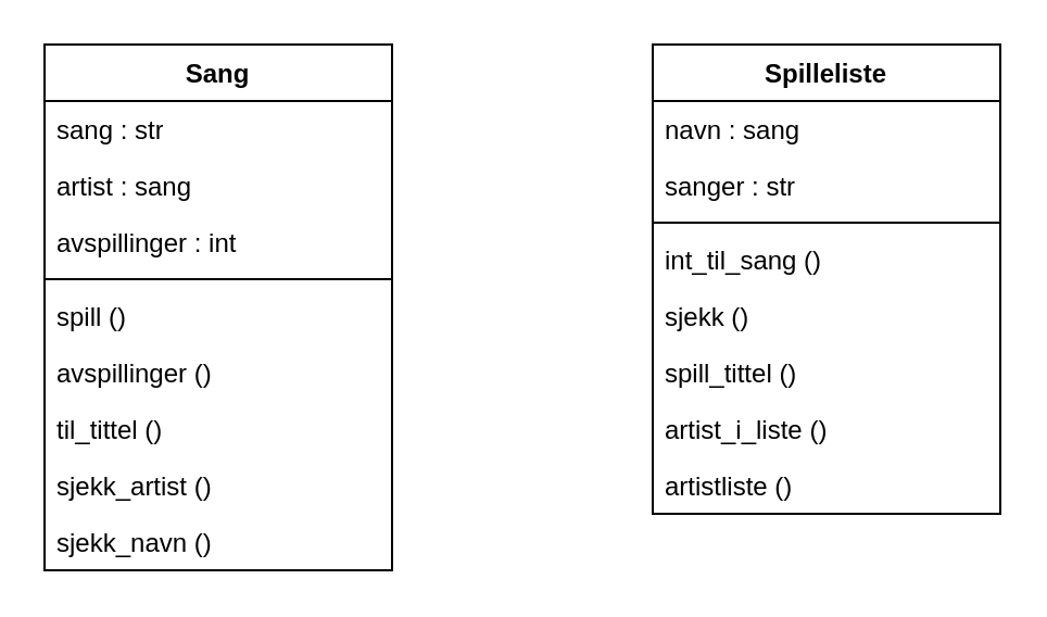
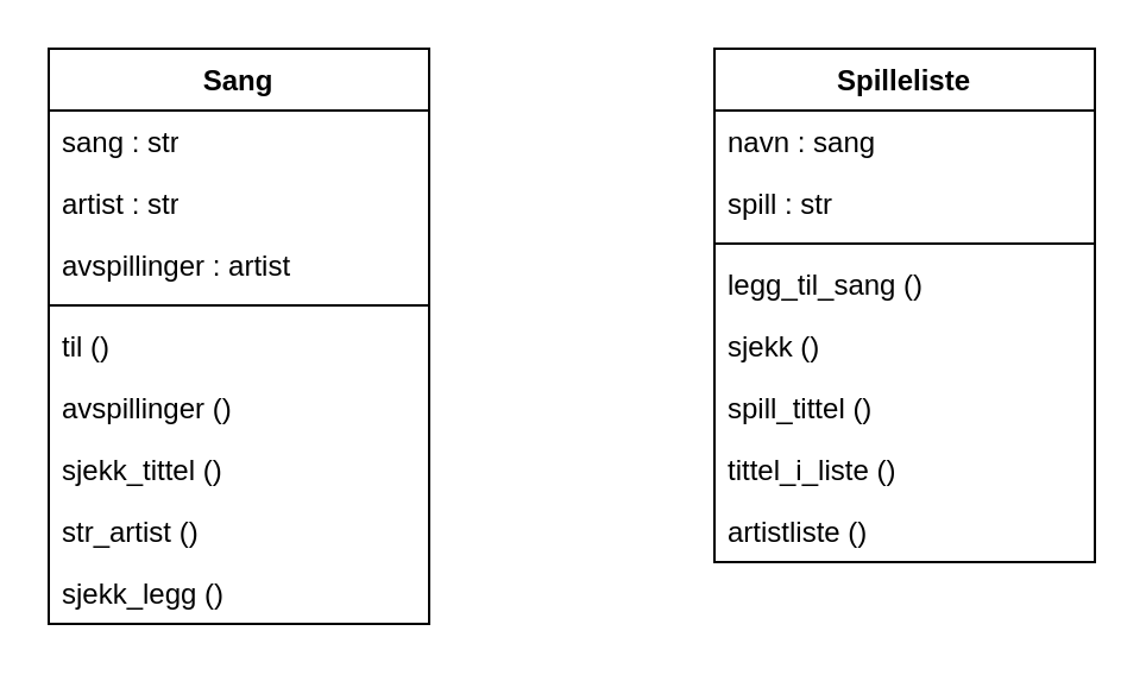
  <mxCell id="0" />
  <mxCell id="1" parent="0" />
  <mxCell id="2" value="Spilleliste" style="swimlane;fontStyle=1;align=center;verticalAlign=top;childLayout=stackLayout;horizontal=1;startSize=26;horizontalStack=0;resizeParent=1;resizeParentMax=0;resizeLast=0;collapsible=1;marginBottom=0;whiteSpace=wrap;html=1;" vertex="1" parent="1"><mxGeometry x="300" y="20" width="160" height="216" as="geometry" /></mxCell>
  <mxCell id="3" value="navn : sang" style="text;strokeColor=none;fillColor=none;align=left;verticalAlign=top;spacingLeft=4;spacingRight=4;overflow=hidden;rotatable=0;points=[[0,0.5],[1,0.5]];portConstraint=eastwest;whiteSpace=wrap;html=1;" vertex="1" parent="2"><mxGeometry y="26" width="160" height="26" as="geometry" /></mxCell>
- <mxCell id="4" value="sanger : str" style="text;strokeColor=none;fillColor=none;align=left;verticalAlign=top;spacingLeft=4;spacingRight=4;overflow=hidden;rotatable=0;points=[[0,0.5],[1,0.5]];portConstraint=eastwest;whiteSpace=wrap;html=1;" vertex="1" parent="2"><mxGeometry y="52" width="160" height="26" as="geometry" /></mxCell>
+ <mxCell id="4" value="spill : str" style="text;strokeColor=none;fillColor=none;align=left;verticalAlign=top;spacingLeft=4;spacingRight=4;overflow=hidden;rotatable=0;points=[[0,0.5],[1,0.5]];portConstraint=eastwest;whiteSpace=wrap;html=1;" vertex="1" parent="2"><mxGeometry y="52" width="160" height="26" as="geometry" /></mxCell>
  <mxCell id="5" value="" style="line;strokeWidth=1;fillColor=none;align=left;verticalAlign=middle;spacingTop=-1;spacingLeft=3;spacingRight=3;rotatable=0;labelPosition=right;points=[];portConstraint=eastwest;strokeColor=inherit;" vertex="1" parent="2"><mxGeometry y="78" width="160" height="8" as="geometry" /></mxCell>
- <mxCell id="6" value="int_til_sang ()" style="text;strokeColor=none;fillColor=none;align=left;verticalAlign=top;spacingLeft=4;spacingRight=4;overflow=hidden;rotatable=0;points=[[0,0.5],[1,0.5]];portConstraint=eastwest;whiteSpace=wrap;html=1;" vertex="1" parent="2"><mxGeometry y="86" width="160" height="26" as="geometry" /></mxCell>
+ <mxCell id="6" value="legg_til_sang ()" style="text;strokeColor=none;fillColor=none;align=left;verticalAlign=top;spacingLeft=4;spacingRight=4;overflow=hidden;rotatable=0;points=[[0,0.5],[1,0.5]];portConstraint=eastwest;whiteSpace=wrap;html=1;" vertex="1" parent="2"><mxGeometry y="86" width="160" height="26" as="geometry" /></mxCell>
  <mxCell id="7" value="sjekk ()" style="text;strokeColor=none;fillColor=none;align=left;verticalAlign=top;spacingLeft=4;spacingRight=4;overflow=hidden;rotatable=0;points=[[0,0.5],[1,0.5]];portConstraint=eastwest;whiteSpace=wrap;html=1;" vertex="1" parent="2"><mxGeometry y="112" width="160" height="26" as="geometry" /></mxCell>
  <mxCell id="8" value="spill_tittel ()" style="text;strokeColor=none;fillColor=none;align=left;verticalAlign=top;spacingLeft=4;spacingRight=4;overflow=hidden;rotatable=0;points=[[0,0.5],[1,0.5]];portConstraint=eastwest;whiteSpace=wrap;html=1;" vertex="1" parent="2"><mxGeometry y="138" width="160" height="26" as="geometry" /></mxCell>
- <mxCell id="9" value="artist_i_liste ()" style="text;strokeColor=none;fillColor=none;align=left;verticalAlign=top;spacingLeft=4;spacingRight=4;overflow=hidden;rotatable=0;points=[[0,0.5],[1,0.5]];portConstraint=eastwest;whiteSpace=wrap;html=1;" vertex="1" parent="2"><mxGeometry y="164" width="160" height="26" as="geometry" /></mxCell>
+ <mxCell id="9" value="tittel_i_liste ()" style="text;strokeColor=none;fillColor=none;align=left;verticalAlign=top;spacingLeft=4;spacingRight=4;overflow=hidden;rotatable=0;points=[[0,0.5],[1,0.5]];portConstraint=eastwest;whiteSpace=wrap;html=1;" vertex="1" parent="2"><mxGeometry y="164" width="160" height="26" as="geometry" /></mxCell>
  <mxCell id="10" value="artistliste ()" style="text;strokeColor=none;fillColor=none;align=left;verticalAlign=top;spacingLeft=4;spacingRight=4;overflow=hidden;rotatable=0;points=[[0,0.5],[1,0.5]];portConstraint=eastwest;whiteSpace=wrap;html=1;" vertex="1" parent="2"><mxGeometry y="190" width="160" height="26" as="geometry" /></mxCell>
  <mxCell id="11" value="Sang" style="swimlane;fontStyle=1;align=center;verticalAlign=top;childLayout=stackLayout;horizontal=1;startSize=26;horizontalStack=0;resizeParent=1;resizeParentMax=0;resizeLast=0;collapsible=1;marginBottom=0;whiteSpace=wrap;html=1;" vertex="1" parent="1"><mxGeometry x="20" y="20" width="160" height="242" as="geometry" /></mxCell>
  <mxCell id="12" value="sang : str" style="text;strokeColor=none;fillColor=none;align=left;verticalAlign=top;spacingLeft=4;spacingRight=4;overflow=hidden;rotatable=0;points=[[0,0.5],[1,0.5]];portConstraint=eastwest;whiteSpace=wrap;html=1;" vertex="1" parent="11"><mxGeometry y="26" width="160" height="26" as="geometry" /></mxCell>
- <mxCell id="13" value="artist : sang" style="text;strokeColor=none;fillColor=none;align=left;verticalAlign=top;spacingLeft=4;spacingRight=4;overflow=hidden;rotatable=0;points=[[0,0.5],[1,0.5]];portConstraint=eastwest;whiteSpace=wrap;html=1;" vertex="1" parent="11"><mxGeometry y="52" width="160" height="26" as="geometry" /></mxCell>
- <mxCell id="14" value="avspillinger : int" style="text;strokeColor=none;fillColor=none;align=left;verticalAlign=top;spacingLeft=4;spacingRight=4;overflow=hidden;rotatable=0;points=[[0,0.5],[1,0.5]];portConstraint=eastwest;whiteSpace=wrap;html=1;" vertex="1" parent="11"><mxGeometry y="78" width="160" height="26" as="geometry" /></mxCell>
+ <mxCell id="13" value="artist : str" style="text;strokeColor=none;fillColor=none;align=left;verticalAlign=top;spacingLeft=4;spacingRight=4;overflow=hidden;rotatable=0;points=[[0,0.5],[1,0.5]];portConstraint=eastwest;whiteSpace=wrap;html=1;" vertex="1" parent="11"><mxGeometry y="52" width="160" height="26" as="geometry" /></mxCell>
+ <mxCell id="14" value="avspillinger : artist" style="text;strokeColor=none;fillColor=none;align=left;verticalAlign=top;spacingLeft=4;spacingRight=4;overflow=hidden;rotatable=0;points=[[0,0.5],[1,0.5]];portConstraint=eastwest;whiteSpace=wrap;html=1;" vertex="1" parent="11"><mxGeometry y="78" width="160" height="26" as="geometry" /></mxCell>
  <mxCell id="15" value="" style="line;strokeWidth=1;fillColor=none;align=left;verticalAlign=middle;spacingTop=-1;spacingLeft=3;spacingRight=3;rotatable=0;labelPosition=right;points=[];portConstraint=eastwest;strokeColor=inherit;" vertex="1" parent="11"><mxGeometry y="104" width="160" height="8" as="geometry" /></mxCell>
- <mxCell id="16" value="spill ()" style="text;strokeColor=none;fillColor=none;align=left;verticalAlign=top;spacingLeft=4;spacingRight=4;overflow=hidden;rotatable=0;points=[[0,0.5],[1,0.5]];portConstraint=eastwest;whiteSpace=wrap;html=1;" vertex="1" parent="11"><mxGeometry y="112" width="160" height="26" as="geometry" /></mxCell>
+ <mxCell id="16" value="til ()" style="text;strokeColor=none;fillColor=none;align=left;verticalAlign=top;spacingLeft=4;spacingRight=4;overflow=hidden;rotatable=0;points=[[0,0.5],[1,0.5]];portConstraint=eastwest;whiteSpace=wrap;html=1;" vertex="1" parent="11"><mxGeometry y="112" width="160" height="26" as="geometry" /></mxCell>
  <mxCell id="17" value="avspillinger ()" style="text;strokeColor=none;fillColor=none;align=left;verticalAlign=top;spacingLeft=4;spacingRight=4;overflow=hidden;rotatable=0;points=[[0,0.5],[1,0.5]];portConstraint=eastwest;whiteSpace=wrap;html=1;" vertex="1" parent="11"><mxGeometry y="138" width="160" height="26" as="geometry" /></mxCell>
- <mxCell id="18" value="til_tittel ()" style="text;strokeColor=none;fillColor=none;align=left;verticalAlign=top;spacingLeft=4;spacingRight=4;overflow=hidden;rotatable=0;points=[[0,0.5],[1,0.5]];portConstraint=eastwest;whiteSpace=wrap;html=1;" vertex="1" parent="11"><mxGeometry y="164" width="160" height="26" as="geometry" /></mxCell>
- <mxCell id="19" value="sjekk_artist ()" style="text;strokeColor=none;fillColor=none;align=left;verticalAlign=top;spacingLeft=4;spacingRight=4;overflow=hidden;rotatable=0;points=[[0,0.5],[1,0.5]];portConstraint=eastwest;whiteSpace=wrap;html=1;" vertex="1" parent="11"><mxGeometry y="190" width="160" height="26" as="geometry" /></mxCell>
- <mxCell id="20" value="sjekk_navn ()" style="text;strokeColor=none;fillColor=none;align=left;verticalAlign=top;spacingLeft=4;spacingRight=4;overflow=hidden;rotatable=0;points=[[0,0.5],[1,0.5]];portConstraint=eastwest;whiteSpace=wrap;html=1;" vertex="1" parent="11"><mxGeometry y="216" width="160" height="26" as="geometry" /></mxCell>
+ <mxCell id="18" value="sjekk_tittel ()" style="text;strokeColor=none;fillColor=none;align=left;verticalAlign=top;spacingLeft=4;spacingRight=4;overflow=hidden;rotatable=0;points=[[0,0.5],[1,0.5]];portConstraint=eastwest;whiteSpace=wrap;html=1;" vertex="1" parent="11"><mxGeometry y="164" width="160" height="26" as="geometry" /></mxCell>
+ <mxCell id="19" value="str_artist ()" style="text;strokeColor=none;fillColor=none;align=left;verticalAlign=top;spacingLeft=4;spacingRight=4;overflow=hidden;rotatable=0;points=[[0,0.5],[1,0.5]];portConstraint=eastwest;whiteSpace=wrap;html=1;" vertex="1" parent="11"><mxGeometry y="190" width="160" height="26" as="geometry" /></mxCell>
+ <mxCell id="20" value="sjekk_legg ()" style="text;strokeColor=none;fillColor=none;align=left;verticalAlign=top;spacingLeft=4;spacingRight=4;overflow=hidden;rotatable=0;points=[[0,0.5],[1,0.5]];portConstraint=eastwest;whiteSpace=wrap;html=1;" vertex="1" parent="11"><mxGeometry y="216" width="160" height="26" as="geometry" /></mxCell>
